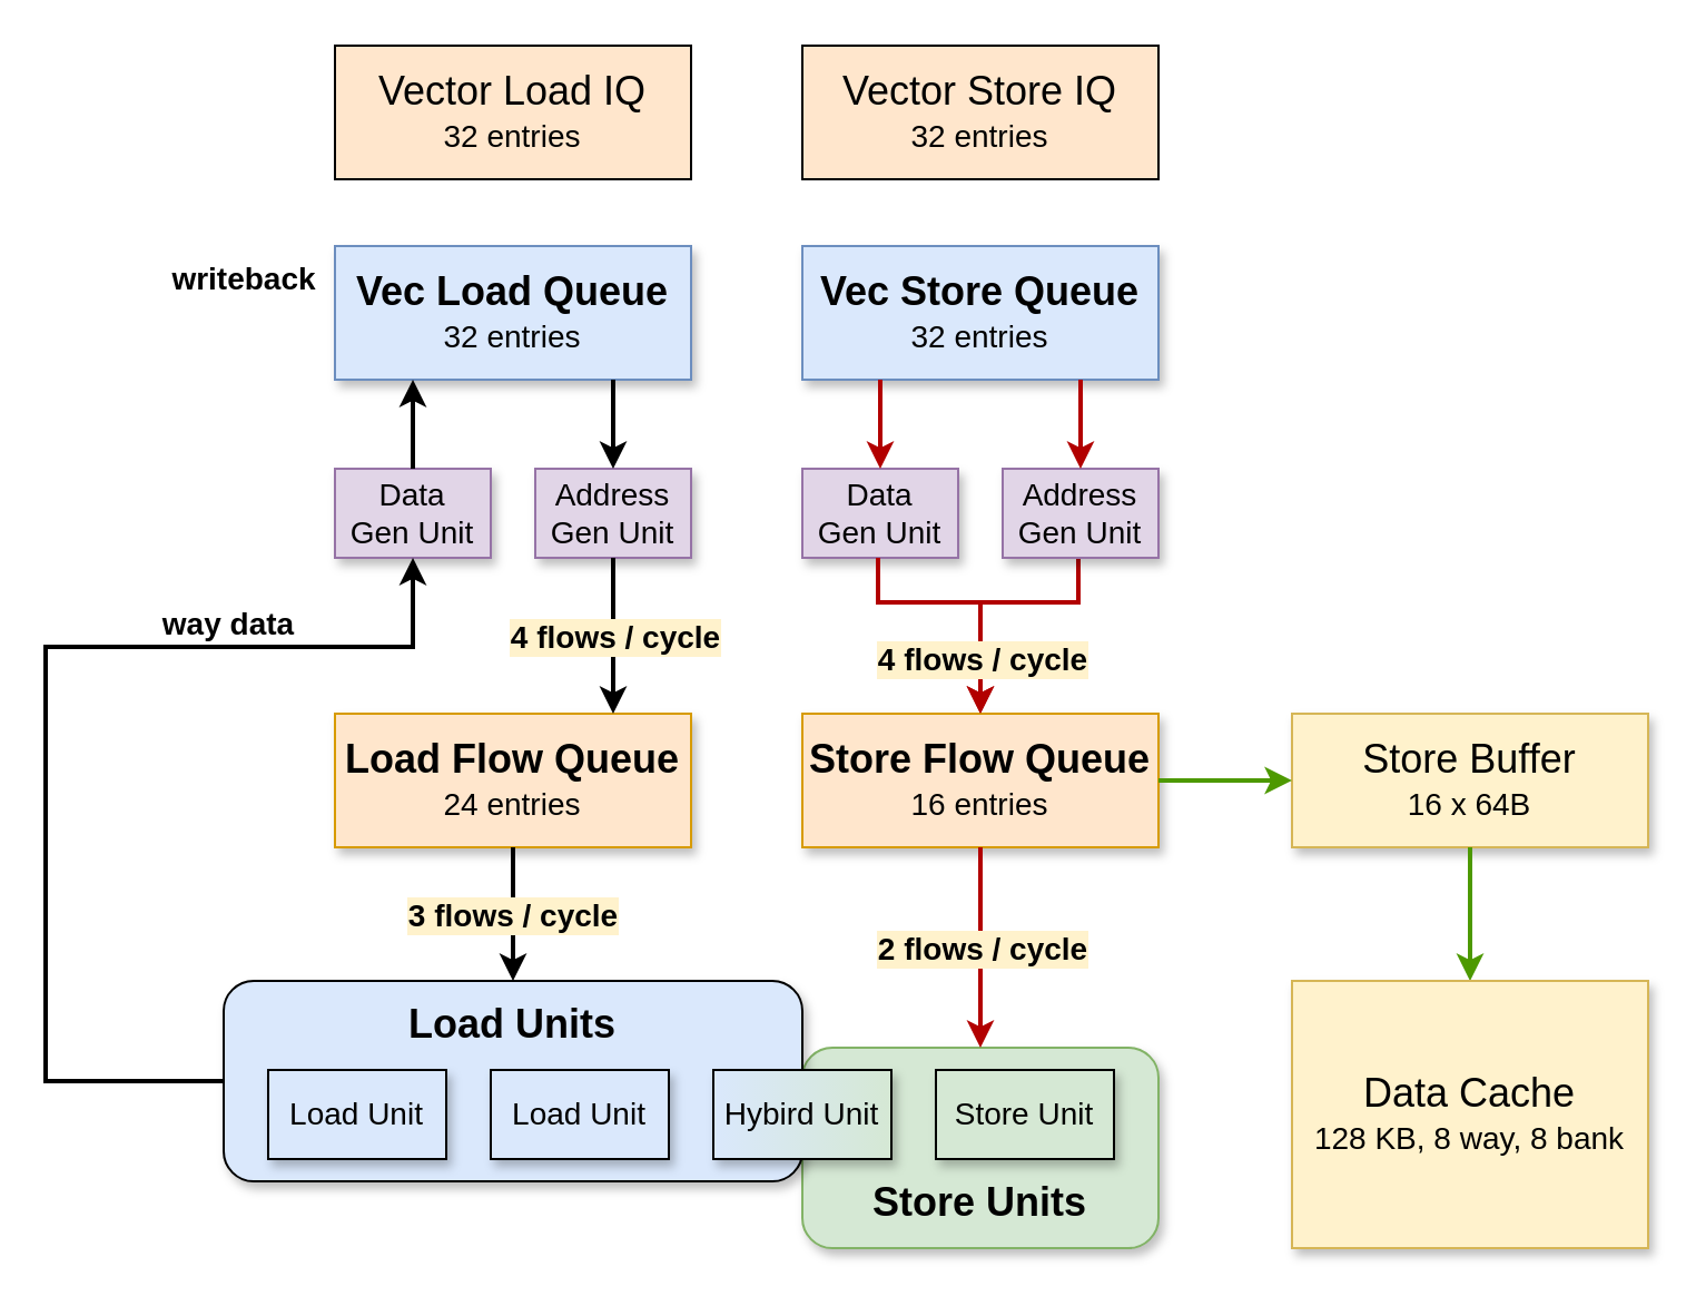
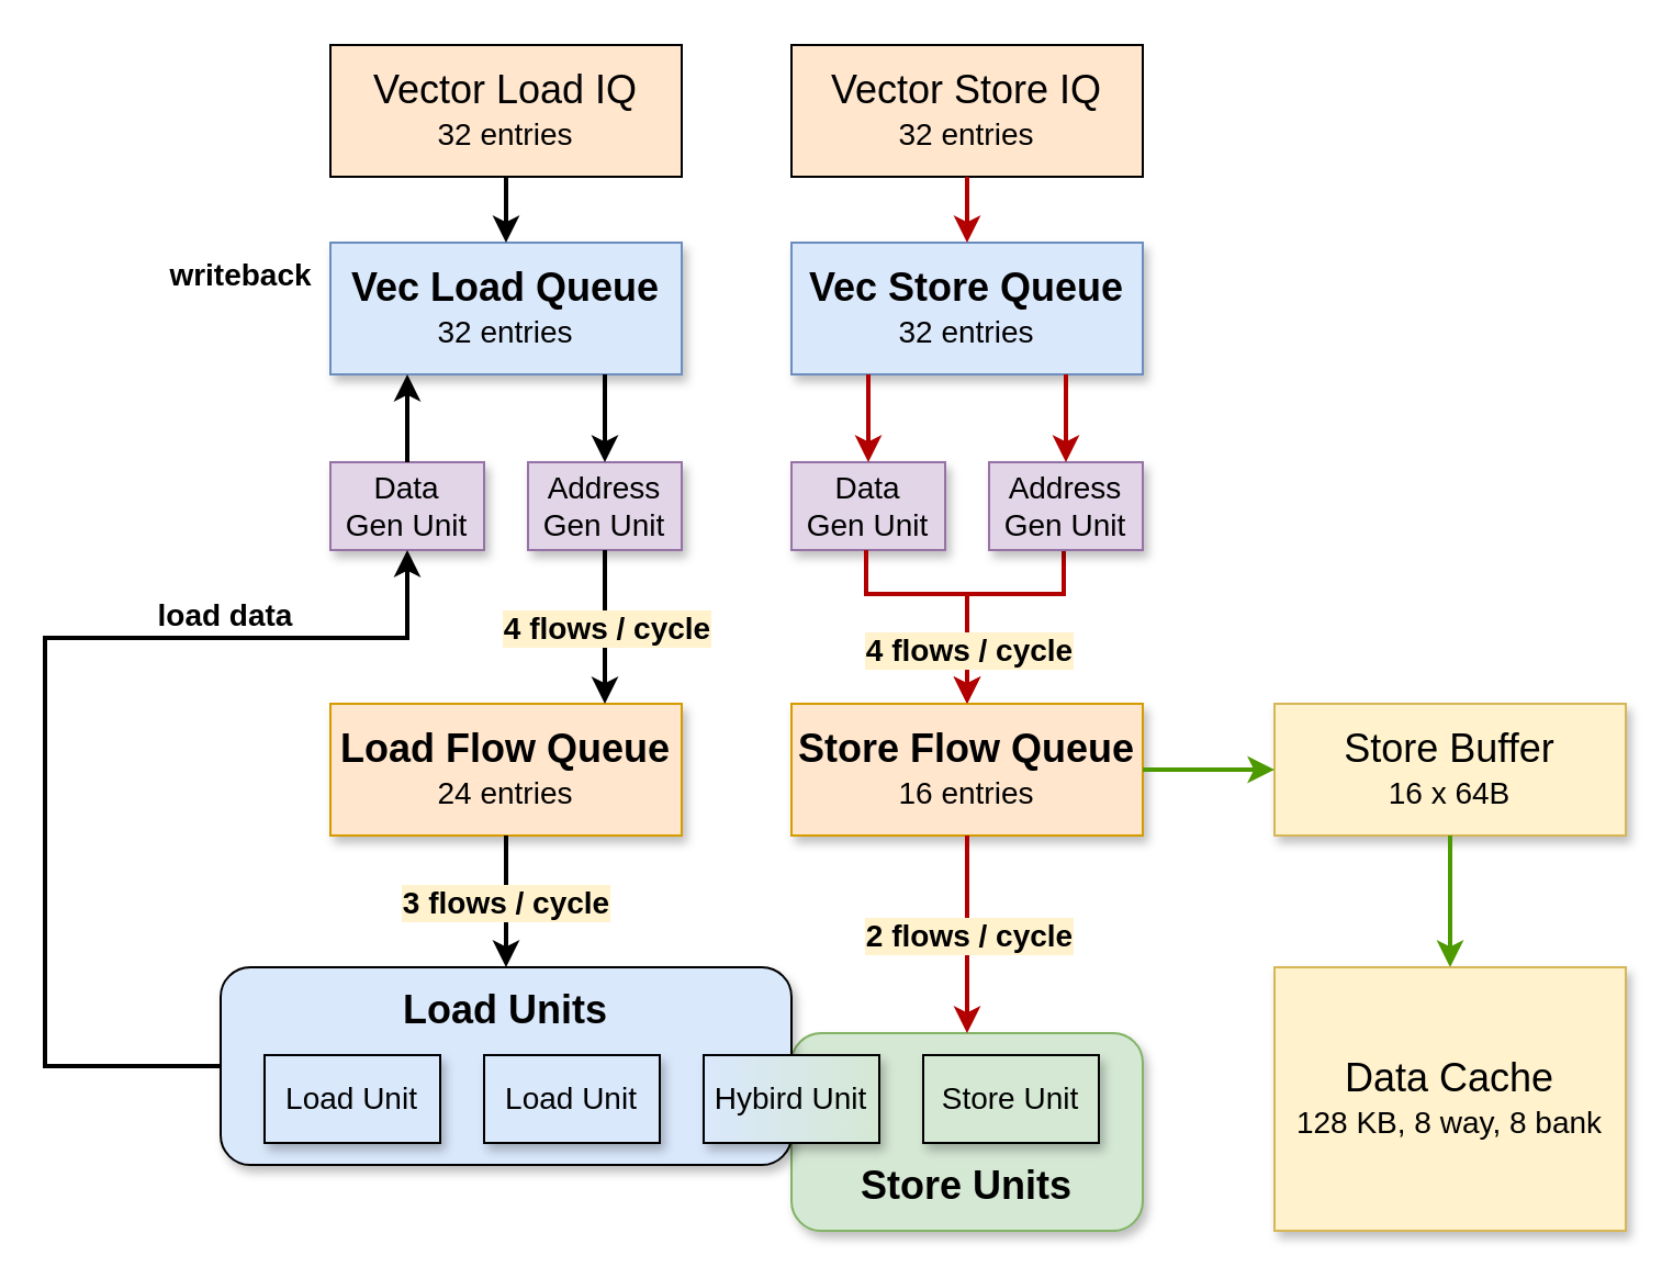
  <mxCell id="0" />
  <mxCell id="1" parent="0" />
  <mxCell id="2" value="" style="endArrow=classic;html=1;rounded=0;fontSize=14;strokeWidth=2;fillColor=#e51400;strokeColor=#B20000;" parent="1" edge="1"><mxGeometry width="50" height="50" relative="1" as="geometry"><mxPoint x="484" y="250" as="sourcePoint" /><mxPoint x="440" y="320" as="targetPoint" /><Array as="points"><mxPoint x="484" y="270" /><mxPoint x="440" y="270" /></Array></mxGeometry></mxCell>
  <mxCell id="3" value="" style="rounded=1;whiteSpace=wrap;html=1;shadow=1;strokeColor=#82b366;fontSize=14;fillColor=#d5e8d4;" parent="1" vertex="1"><mxGeometry x="360" y="470" width="160" height="90" as="geometry" /></mxCell>
  <mxCell id="4" value="" style="rounded=1;whiteSpace=wrap;html=1;shadow=1;strokeColor=default;fillColor=#dae8fc;" parent="1" vertex="1"><mxGeometry x="100" y="440" width="260" height="90" as="geometry" /></mxCell>
  <mxCell id="5" value="&lt;font style=&quot;&quot;&gt;&lt;font style=&quot;font-size: 18px;&quot;&gt;Vector Load IQ&lt;/font&gt;&lt;br&gt;&lt;font style=&quot;font-size: 14px;&quot;&gt;32 entries&lt;/font&gt;&lt;/font&gt;" style="rounded=0;whiteSpace=wrap;html=1;fillColor=#ffe6cc;strokeColor=default;fontFamily=Helvetica;shadow=0;" parent="1" vertex="1"><mxGeometry x="150" y="20" width="160" height="60" as="geometry" /></mxCell>
  <mxCell id="6" value="&lt;font style=&quot;&quot;&gt;&lt;font style=&quot;font-size: 18px;&quot;&gt;Vector Store IQ&lt;/font&gt;&lt;br&gt;&lt;font style=&quot;font-size: 14px;&quot;&gt;32 entries&lt;/font&gt;&lt;/font&gt;" style="rounded=0;whiteSpace=wrap;html=1;fillColor=#ffe6cc;strokeColor=default;fontFamily=Helvetica;shadow=0;" parent="1" vertex="1"><mxGeometry x="360" y="20" width="160" height="60" as="geometry" /></mxCell>
  <mxCell id="7" value="&lt;b&gt;&lt;font style=&quot;font-size: 18px;&quot;&gt;Vec Load Queue&lt;/font&gt;&lt;/b&gt;&lt;br&gt;&lt;font style=&quot;font-size: 14px;&quot;&gt;32 entries&lt;/font&gt;" style="rounded=0;whiteSpace=wrap;html=1;fillColor=#dae8fc;strokeColor=#6c8ebf;fontFamily=Helvetica;shadow=1;" parent="1" vertex="1"><mxGeometry x="150" y="110" width="160" height="60" as="geometry" /></mxCell>
  <mxCell id="8" value="&lt;font style=&quot;font-size: 14px;&quot;&gt;Load Unit&lt;/font&gt;" style="rounded=0;whiteSpace=wrap;html=1;fillColor=#dae8fc;strokeColor=#000000;fontFamily=Helvetica;shadow=1;" parent="1" vertex="1"><mxGeometry x="120" y="480" width="80" height="40" as="geometry" /></mxCell>
  <mxCell id="9" value="&lt;font style=&quot;font-size: 14px;&quot;&gt;Load Unit&lt;/font&gt;" style="rounded=0;whiteSpace=wrap;html=1;fillColor=#dae8fc;strokeColor=#000000;fontFamily=Helvetica;shadow=1;" parent="1" vertex="1"><mxGeometry x="220" y="480" width="80" height="40" as="geometry" /></mxCell>
  <mxCell id="10" value="&lt;font style=&quot;font-size: 14px;&quot;&gt;Hybird Unit&lt;/font&gt;" style="rounded=0;whiteSpace=wrap;html=1;fillColor=#dae8fc;strokeColor=#000000;fontFamily=Helvetica;shadow=1;gradientColor=#D5E8D4;gradientDirection=east;" parent="1" vertex="1"><mxGeometry x="320" y="480" width="80" height="40" as="geometry" /></mxCell>
  <mxCell id="11" value="&lt;b&gt;&lt;font style=&quot;font-size: 18px;&quot;&gt;Vec Store Queue&lt;/font&gt;&lt;/b&gt;&lt;br&gt;&lt;font style=&quot;font-size: 14px;&quot;&gt;32 entries&lt;/font&gt;" style="rounded=0;whiteSpace=wrap;html=1;fillColor=#dae8fc;strokeColor=#6c8ebf;fontFamily=Helvetica;shadow=1;" parent="1" vertex="1"><mxGeometry x="360" y="110" width="160" height="60" as="geometry" /></mxCell>
  <mxCell id="12" value="&lt;font style=&quot;font-size: 14px;&quot;&gt;Store Unit&lt;/font&gt;" style="rounded=0;whiteSpace=wrap;html=1;fillColor=#D5E8D4;strokeColor=#000000;fontFamily=Helvetica;shadow=1;" parent="1" vertex="1"><mxGeometry x="420" y="480" width="80" height="40" as="geometry" /></mxCell>
  <mxCell id="13" value="&lt;font style=&quot;font-size: 14px;&quot;&gt;Address Gen Unit&lt;/font&gt;" style="rounded=0;whiteSpace=wrap;html=1;fillColor=#e1d5e7;strokeColor=#9673a6;fontFamily=Helvetica;shadow=1;" parent="1" vertex="1"><mxGeometry x="450" y="210" width="70" height="40" as="geometry" /></mxCell>
  <mxCell id="14" value="&lt;b&gt;&lt;font style=&quot;font-size: 18px;&quot;&gt;Load Flow Queue&lt;/font&gt;&lt;/b&gt;&lt;br&gt;&lt;font style=&quot;font-size: 14px;&quot;&gt;24 entries&lt;/font&gt;" style="rounded=0;whiteSpace=wrap;html=1;fillColor=#ffe6cc;strokeColor=#d79b00;fontFamily=Helvetica;shadow=1;" parent="1" vertex="1"><mxGeometry x="150" y="320" width="160" height="60" as="geometry" /></mxCell>
  <mxCell id="15" value="&lt;font size=&quot;1&quot; style=&quot;&quot;&gt;&lt;b style=&quot;font-size: 18px;&quot;&gt;Store Flow Queue&lt;/b&gt;&lt;/font&gt;&lt;br&gt;&lt;font style=&quot;font-size: 14px;&quot;&gt;16 entries&lt;/font&gt;" style="rounded=0;whiteSpace=wrap;html=1;fillColor=#ffe6cc;strokeColor=#d79b00;fontFamily=Helvetica;shadow=1;" parent="1" vertex="1"><mxGeometry x="360" y="320" width="160" height="60" as="geometry" /></mxCell>
  <mxCell id="16" value="&lt;font style=&quot;font-size: 14px;&quot;&gt;Data &lt;br&gt;Gen Unit&lt;/font&gt;" style="rounded=0;whiteSpace=wrap;html=1;fillColor=#e1d5e7;strokeColor=#9673a6;fontFamily=Helvetica;shadow=1;" parent="1" vertex="1"><mxGeometry x="360" y="210" width="70" height="40" as="geometry" /></mxCell>
  <mxCell id="17" value="&lt;font style=&quot;font-size: 14px;&quot;&gt;Address Gen Unit&lt;/font&gt;" style="rounded=0;whiteSpace=wrap;html=1;fillColor=#e1d5e7;strokeColor=#9673a6;fontFamily=Helvetica;shadow=1;" parent="1" vertex="1"><mxGeometry x="240" y="210" width="70" height="40" as="geometry" /></mxCell>
  <mxCell id="18" value="&lt;font style=&quot;font-size: 14px;&quot;&gt;Data &lt;br&gt;Gen Unit&lt;/font&gt;" style="rounded=0;whiteSpace=wrap;html=1;fillColor=#e1d5e7;strokeColor=#9673a6;fontFamily=Helvetica;shadow=1;" parent="1" vertex="1"><mxGeometry x="150" y="210" width="70" height="40" as="geometry" /></mxCell>
  <mxCell id="19" value="&lt;b&gt;&lt;font style=&quot;font-size: 18px;&quot;&gt;Load Units&lt;/font&gt;&lt;/b&gt;" style="text;html=1;strokeColor=none;fillColor=none;align=center;verticalAlign=middle;whiteSpace=wrap;rounded=0;shadow=0;" parent="1" vertex="1"><mxGeometry x="180" y="440" width="100" height="40" as="geometry" /></mxCell>
  <mxCell id="20" value="&lt;b&gt;&lt;font style=&quot;font-size: 18px;&quot;&gt;Store Units&lt;/font&gt;&lt;/b&gt;" style="text;html=1;strokeColor=none;fillColor=none;align=center;verticalAlign=middle;whiteSpace=wrap;rounded=0;shadow=0;" parent="1" vertex="1"><mxGeometry x="390" y="520" width="100" height="40" as="geometry" /></mxCell>
+ <mxCell id="21" value="" style="endArrow=classic;html=1;rounded=0;fontSize=14;exitX=0.5;exitY=1;exitDx=0;exitDy=0;entryX=0.5;entryY=0;entryDx=0;entryDy=0;strokeWidth=2;strokeColor=default;" parent="1" source="5" target="7" edge="1"><mxGeometry width="50" height="50" relative="1" as="geometry"><mxPoint x="269" y="230" as="sourcePoint" /><mxPoint x="319" y="180" as="targetPoint" /></mxGeometry></mxCell>
+ <mxCell id="22" value="" style="endArrow=classic;html=1;rounded=0;fontSize=14;exitX=0.5;exitY=1;exitDx=0;exitDy=0;entryX=0.5;entryY=0;entryDx=0;entryDy=0;strokeWidth=2;fillColor=#e51400;strokeColor=#B20000;" parent="1" source="6" target="11" edge="1"><mxGeometry width="50" height="50" relative="1" as="geometry"><mxPoint x="308.205" y="100" as="sourcePoint" /><mxPoint x="308.41" y="140" as="targetPoint" /></mxGeometry></mxCell>
  <mxCell id="23" value="" style="endArrow=classic;html=1;rounded=0;fontSize=14;strokeWidth=2;strokeColor=default;" parent="1" edge="1"><mxGeometry width="50" height="50" relative="1" as="geometry"><mxPoint x="230" y="380" as="sourcePoint" /><mxPoint x="230" y="440" as="targetPoint" /></mxGeometry></mxCell>
  <mxCell id="24" value="&lt;b&gt;3 flows / cycle&lt;/b&gt;" style="edgeLabel;resizable=0;html=1;align=center;verticalAlign=middle;shadow=0;strokeColor=default;fontSize=14;fillColor=none;gradientColor=#D5E8D4;gradientDirection=east;labelBackgroundColor=#FFF2CC;" parent="1" connectable="0" vertex="1"><mxGeometry x="229.996" y="410" as="geometry" /></mxCell>
  <mxCell id="25" value="" style="endArrow=classic;html=1;rounded=0;fontSize=14;strokeWidth=2;exitX=0.5;exitY=1;exitDx=0;exitDy=0;entryX=0.5;entryY=0;entryDx=0;entryDy=0;fillColor=#e51400;strokeColor=#B20000;" parent="1" source="15" target="3" edge="1"><mxGeometry width="50" height="50" relative="1" as="geometry"><mxPoint x="440" y="390" as="sourcePoint" /><mxPoint x="440" y="460" as="targetPoint" /></mxGeometry></mxCell>
  <mxCell id="26" value="&lt;b&gt;2 flows / cycle&lt;/b&gt;" style="edgeLabel;resizable=0;html=1;align=center;verticalAlign=middle;shadow=0;strokeColor=default;fontSize=14;fillColor=none;gradientColor=#D5E8D4;gradientDirection=east;labelBackgroundColor=#FFF2CC;" parent="1" connectable="0" vertex="1"><mxGeometry x="440" y="425" as="geometry" /></mxCell>
  <mxCell id="27" value="" style="endArrow=classic;html=1;rounded=0;fontSize=14;strokeWidth=2;exitX=0.5;exitY=1;exitDx=0;exitDy=0;strokeColor=default;" parent="1" source="17" edge="1"><mxGeometry width="50" height="50" relative="1" as="geometry"><mxPoint x="274" y="250" as="sourcePoint" /><mxPoint x="275" y="320" as="targetPoint" /></mxGeometry></mxCell>
  <mxCell id="28" value="&lt;b&gt;4 flows / cycle&lt;/b&gt;" style="edgeLabel;resizable=0;html=1;align=center;verticalAlign=middle;shadow=0;strokeColor=default;fontSize=14;fillColor=none;gradientColor=#D5E8D4;gradientDirection=east;labelBackgroundColor=#FFF2CC;" parent="1" connectable="0" vertex="1"><mxGeometry x="275" y="285" as="geometry" /></mxCell>
  <mxCell id="29" value="" style="endArrow=classic;html=1;rounded=0;fontSize=14;strokeWidth=2;entryX=0.5;entryY=0;entryDx=0;entryDy=0;fillColor=#e51400;strokeColor=#B20000;" parent="1" target="15" edge="1"><mxGeometry width="50" height="50" relative="1" as="geometry"><mxPoint x="394" y="250" as="sourcePoint" /><mxPoint x="439" y="310" as="targetPoint" /><Array as="points"><mxPoint x="394" y="270" /><mxPoint x="440" y="270" /></Array></mxGeometry></mxCell>
  <mxCell id="30" value="&lt;b&gt;4 flows / cycle&lt;/b&gt;" style="edgeLabel;resizable=0;html=1;align=center;verticalAlign=middle;shadow=0;strokeColor=default;fontSize=14;fillColor=none;gradientColor=#D5E8D4;gradientDirection=east;fontColor=default;labelBackgroundColor=#FFF2CC;" parent="1" connectable="0" vertex="1"><mxGeometry x="440" y="295" as="geometry"><mxPoint as="offset" /></mxGeometry></mxCell>
  <mxCell id="31" value="" style="endArrow=classic;html=1;rounded=0;fontSize=14;exitX=0;exitY=0.5;exitDx=0;exitDy=0;strokeWidth=2;entryX=0.5;entryY=1;entryDx=0;entryDy=0;strokeColor=default;" parent="1" source="4" target="18" edge="1"><mxGeometry width="50" height="50" relative="1" as="geometry"><mxPoint x="229" y="300" as="sourcePoint" /><mxPoint x="184" y="250" as="targetPoint" /><Array as="points"><mxPoint x="20" y="485" /><mxPoint x="20" y="290" /><mxPoint x="185" y="290" /></Array></mxGeometry></mxCell>
  <mxCell id="32" value="&lt;font style=&quot;&quot;&gt;&lt;font style=&quot;font-size: 18px;&quot;&gt;Store Buffer&lt;/font&gt;&lt;br&gt;&lt;font style=&quot;font-size: 14px;&quot;&gt;16 x 64B&lt;/font&gt;&lt;/font&gt;" style="rounded=0;whiteSpace=wrap;html=1;fillColor=#fff2cc;strokeColor=#d6b656;fontFamily=Helvetica;shadow=1;" parent="1" vertex="1"><mxGeometry x="580" y="320" width="160" height="60" as="geometry" /></mxCell>
  <mxCell id="33" value="" style="endArrow=classic;html=1;rounded=0;fontSize=14;exitX=1;exitY=0.5;exitDx=0;exitDy=0;entryX=0;entryY=0.5;entryDx=0;entryDy=0;strokeWidth=2;fillColor=#d5e8d4;strokeColor=#4D9900;gradientColor=#97d077;" parent="1" source="15" target="32" edge="1"><mxGeometry width="50" height="50" relative="1" as="geometry"><mxPoint x="503" y="260" as="sourcePoint" /><mxPoint x="559" y="140" as="targetPoint" /></mxGeometry></mxCell>
  <mxCell id="34" value="&lt;font style=&quot;font-size: 14px;&quot;&gt;&lt;b&gt;writeback&lt;/b&gt;&lt;/font&gt;" style="text;html=1;strokeColor=none;fillColor=none;align=center;verticalAlign=middle;whiteSpace=wrap;rounded=0;shadow=0;fontSize=12;" parent="1" vertex="1"><mxGeometry x="70" y="110" width="79.41" height="30" as="geometry" /></mxCell>
  <mxCell id="35" value="" style="endArrow=classic;html=1;rounded=0;fontSize=14;strokeWidth=2;strokeColor=default;" parent="1" edge="1"><mxGeometry width="50" height="50" relative="1" as="geometry"><mxPoint x="275" y="170" as="sourcePoint" /><mxPoint x="275" y="210" as="targetPoint" /></mxGeometry></mxCell>
  <mxCell id="36" value="" style="endArrow=classic;html=1;rounded=0;fontSize=14;exitX=0.5;exitY=1;exitDx=0;exitDy=0;entryX=0.5;entryY=0;entryDx=0;entryDy=0;strokeWidth=2;fillColor=#d5e8d4;gradientColor=#97d077;strokeColor=#4D9900;" parent="1" source="32" target="37" edge="1"><mxGeometry width="50" height="50" relative="1" as="geometry"><mxPoint x="519" y="150" as="sourcePoint" /><mxPoint x="629" y="230" as="targetPoint" /></mxGeometry></mxCell>
  <mxCell id="37" value="&lt;font style=&quot;&quot;&gt;&lt;font style=&quot;font-size: 18px;&quot;&gt;Data Cache&lt;/font&gt;&lt;br&gt;&lt;font style=&quot;font-size: 14px;&quot;&gt;128 KB,&amp;nbsp;&lt;/font&gt;&lt;font style=&quot;font-size: 14px;&quot;&gt;8 way, 8 bank&lt;br&gt;&lt;/font&gt;&lt;/font&gt;" style="rounded=0;whiteSpace=wrap;html=1;fillColor=#fff2cc;strokeColor=#d6b656;fontFamily=Helvetica;shadow=1;" parent="1" vertex="1"><mxGeometry x="580" y="440" width="160" height="120" as="geometry" /></mxCell>
  <mxCell id="38" value="" style="endArrow=classic;html=1;rounded=0;fontSize=14;strokeWidth=2;fillColor=#e51400;strokeColor=#B20000;" parent="1" edge="1"><mxGeometry width="50" height="50" relative="1" as="geometry"><mxPoint x="395" y="170" as="sourcePoint" /><mxPoint x="395" y="210" as="targetPoint" /></mxGeometry></mxCell>
  <mxCell id="39" value="" style="endArrow=classic;html=1;rounded=0;fontSize=14;strokeWidth=2;fillColor=#e51400;strokeColor=#B20000;" parent="1" edge="1"><mxGeometry width="50" height="50" relative="1" as="geometry"><mxPoint x="485" y="170" as="sourcePoint" /><mxPoint x="485" y="210" as="targetPoint" /></mxGeometry></mxCell>
  <mxCell id="40" value="" style="endArrow=classic;html=1;rounded=0;fontSize=16;exitX=0.5;exitY=0;exitDx=0;exitDy=0;strokeWidth=2;strokeColor=default;" parent="1" source="18" edge="1"><mxGeometry width="50" height="50" relative="1" as="geometry"><mxPoint x="209" y="270" as="sourcePoint" /><mxPoint x="185" y="170" as="targetPoint" /></mxGeometry></mxCell>
- <mxCell id="41" value="&lt;font style=&quot;font-size: 14px;&quot;&gt;&lt;b&gt;way data&lt;/b&gt;&lt;/font&gt;" style="text;html=1;strokeColor=none;fillColor=none;align=center;verticalAlign=middle;whiteSpace=wrap;rounded=0;shadow=0;fontSize=12;" parent="1" vertex="1"><mxGeometry x="20" y="270" width="165" height="20" as="geometry" /></mxCell>
+ <mxCell id="41" value="&lt;font style=&quot;font-size: 14px;&quot;&gt;&lt;b&gt;load data&lt;/b&gt;&lt;/font&gt;" style="text;html=1;strokeColor=none;fillColor=none;align=center;verticalAlign=middle;whiteSpace=wrap;rounded=0;shadow=0;fontSize=12;" parent="1" vertex="1"><mxGeometry x="20" y="270" width="165" height="20" as="geometry" /></mxCell>
